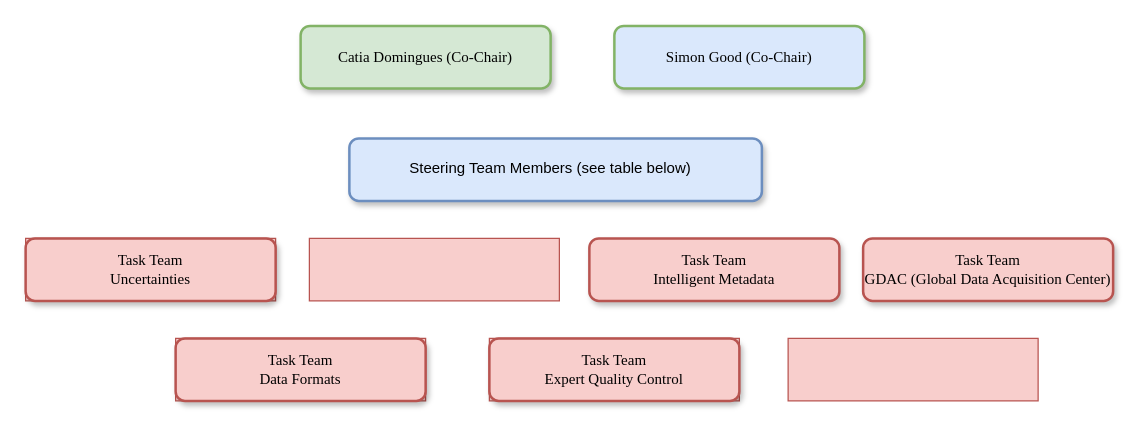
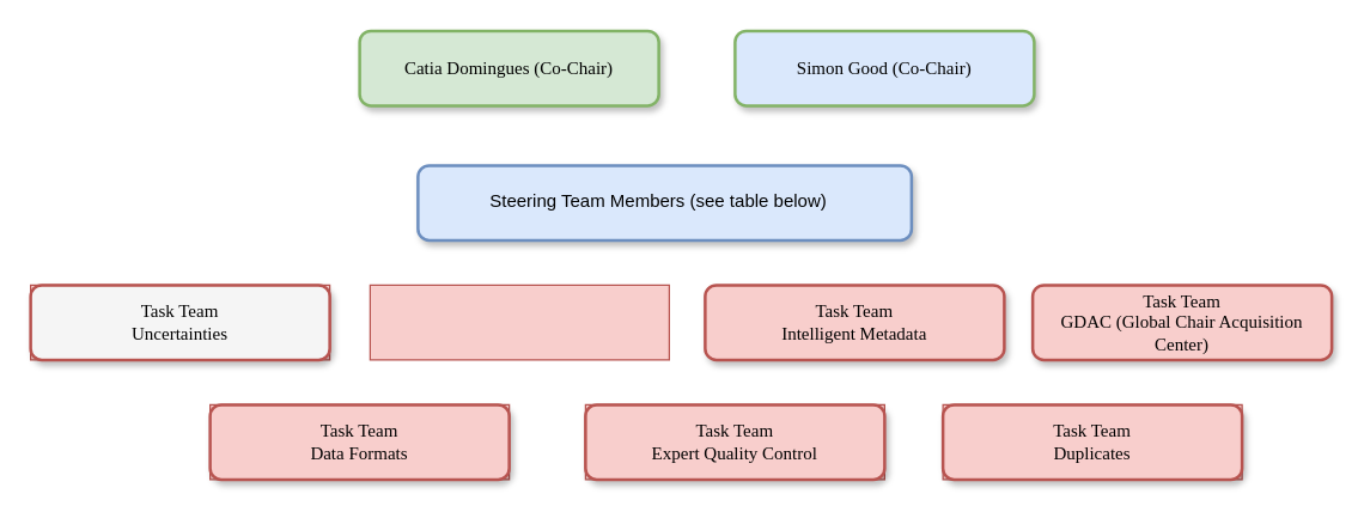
  <mxCell id="0" />
  <mxCell id="1" parent="0" />
  <mxCell id="2" value="" style="group;fillColor=#f8cecc;strokeColor=#b85450;" parent="1" vertex="1" connectable="0"><mxGeometry x="20" y="190" width="200" height="50" as="geometry" /></mxCell>
- <mxCell id="3" value="Task Team&lt;br&gt;Uncertainties&lt;br&gt;" style="whiteSpace=wrap;html=1;rounded=1;shadow=1;comic=0;strokeWidth=2;fillColor=#f8cecc;fontFamily=Verdana;align=center;strokeColor=#b85450;" parent="2" vertex="1"><mxGeometry width="200" height="50" as="geometry" /></mxCell>
+ <mxCell id="3" value="Task Team&lt;br&gt;Uncertainties&lt;br&gt;" style="whiteSpace=wrap;html=1;rounded=1;shadow=1;comic=0;strokeWidth=2;fillColor=#f5f5f5;fontFamily=Verdana;align=center;strokeColor=#b85450;" parent="2" vertex="1"><mxGeometry width="200" height="50" as="geometry" /></mxCell>
  <mxCell id="4" value="" style="group" parent="1" vertex="1" connectable="0"><mxGeometry x="509" y="90" width="350" height="90" as="geometry" /></mxCell>
  <mxCell id="5" value="" style="whiteSpace=wrap;html=1;rounded=1;shadow=1;comic=0;strokeWidth=2;fillColor=#dae8fc;fontFamily=Verdana;align=center;strokeColor=#6c8ebf;" parent="4" vertex="1"><mxGeometry x="-230" y="20" width="330" height="50" as="geometry" /></mxCell>
  <mxCell id="6" value="" style="group;fillColor=#f8cecc;strokeColor=#b85450;" parent="1" vertex="1" connectable="0"><mxGeometry x="247" y="190" width="200" height="50" as="geometry" /></mxCell>
  <mxCell id="7" value="" style="group" parent="1" vertex="1" connectable="0"><mxGeometry x="471" y="190" width="200" height="50" as="geometry" /></mxCell>
  <mxCell id="8" value="Task Team&lt;br&gt;Intelligent Metadata&lt;br&gt;" style="whiteSpace=wrap;html=1;rounded=1;shadow=1;comic=0;strokeWidth=2;fillColor=#f8cecc;fontFamily=Verdana;align=center;strokeColor=#b85450;" parent="7" vertex="1"><mxGeometry width="200" height="50" as="geometry" /></mxCell>
  <mxCell id="9" value="" style="group" parent="1" vertex="1" connectable="0"><mxGeometry x="690" y="190" width="200" height="50" as="geometry" /></mxCell>
- <mxCell id="10" value="Task Team&lt;br&gt;GDAC (Global Data Acquisition Center)&lt;br&gt;" style="whiteSpace=wrap;html=1;rounded=1;shadow=1;comic=0;strokeWidth=2;fillColor=#f8cecc;fontFamily=Verdana;align=center;strokeColor=#b85450;" parent="9" vertex="1"><mxGeometry width="200" height="50" as="geometry" /></mxCell>
+ <mxCell id="10" value="Task Team&lt;br&gt;GDAC (Global Chair Acquisition Center)&lt;br&gt;" style="whiteSpace=wrap;html=1;rounded=1;shadow=1;comic=0;strokeWidth=2;fillColor=#f8cecc;fontFamily=Verdana;align=center;strokeColor=#b85450;" parent="9" vertex="1"><mxGeometry width="200" height="50" as="geometry" /></mxCell>
  <mxCell id="11" value="" style="group" parent="1" vertex="1" connectable="0"><mxGeometry x="240" y="20" width="200" height="50" as="geometry" /></mxCell>
  <mxCell id="12" value="Catia Domingues (Co-Chair)" style="whiteSpace=wrap;html=1;rounded=1;shadow=1;comic=0;strokeWidth=2;fillColor=#d5e8d4;fontFamily=Verdana;align=center;strokeColor=#82b366;" parent="11" vertex="1"><mxGeometry width="200" height="50" as="geometry" /></mxCell>
  <mxCell id="13" value="" style="group" parent="1" vertex="1" connectable="0"><mxGeometry x="515" y="20" width="200" height="50" as="geometry" /></mxCell>
  <mxCell id="14" value="Simon Good (Co-Chair)" style="whiteSpace=wrap;html=1;rounded=1;shadow=1;comic=0;strokeWidth=2;fillColor=#dae8fc;fontFamily=Verdana;align=center;strokeColor=#82b366;" parent="13" vertex="1"><mxGeometry x="-24" width="200" height="50" as="geometry" /></mxCell>
  <mxCell id="15" value="Steering Team Members (see table below)&#10;" style="group" parent="1" vertex="1" connectable="0"><mxGeometry x="305" y="120" width="270" height="50" as="geometry" /></mxCell>
  <mxCell id="16" value="" style="group;fillColor=#f8cecc;strokeColor=#b85450;" parent="1" vertex="1" connectable="0"><mxGeometry x="140" y="270" width="200" height="50" as="geometry" /></mxCell>
  <mxCell id="17" value="Task Team&lt;br&gt;Data Formats&lt;br&gt;" style="whiteSpace=wrap;html=1;rounded=1;shadow=1;comic=0;strokeWidth=2;fillColor=#f8cecc;fontFamily=Verdana;align=center;strokeColor=#b85450;" parent="16" vertex="1"><mxGeometry width="200" height="50" as="geometry" /></mxCell>
  <mxCell id="18" value="" style="group;fillColor=#f8cecc;strokeColor=#b85450;" parent="1" vertex="1" connectable="0"><mxGeometry x="391" y="270" width="200" height="50" as="geometry" /></mxCell>
  <mxCell id="19" value="Task Team&lt;br&gt;Expert Quality Control&lt;br&gt;" style="whiteSpace=wrap;html=1;rounded=1;shadow=1;comic=0;strokeWidth=2;fillColor=#f8cecc;fontFamily=Verdana;align=center;strokeColor=#b85450;" parent="18" vertex="1"><mxGeometry width="200" height="50" as="geometry" /></mxCell>
  <mxCell id="20" value="" style="group;fillColor=#f8cecc;strokeColor=#b85450;" parent="1" vertex="1" connectable="0"><mxGeometry x="630" y="270" width="200" height="50" as="geometry" /></mxCell>
+ <mxCell id="21" value="Task Team&lt;br&gt;Duplicates&lt;br&gt;" style="whiteSpace=wrap;html=1;rounded=1;shadow=1;comic=0;strokeWidth=2;fillColor=#f8cecc;fontFamily=Verdana;align=center;strokeColor=#b85450;" parent="20" vertex="1"><mxGeometry width="200" height="50" as="geometry" /></mxCell>
